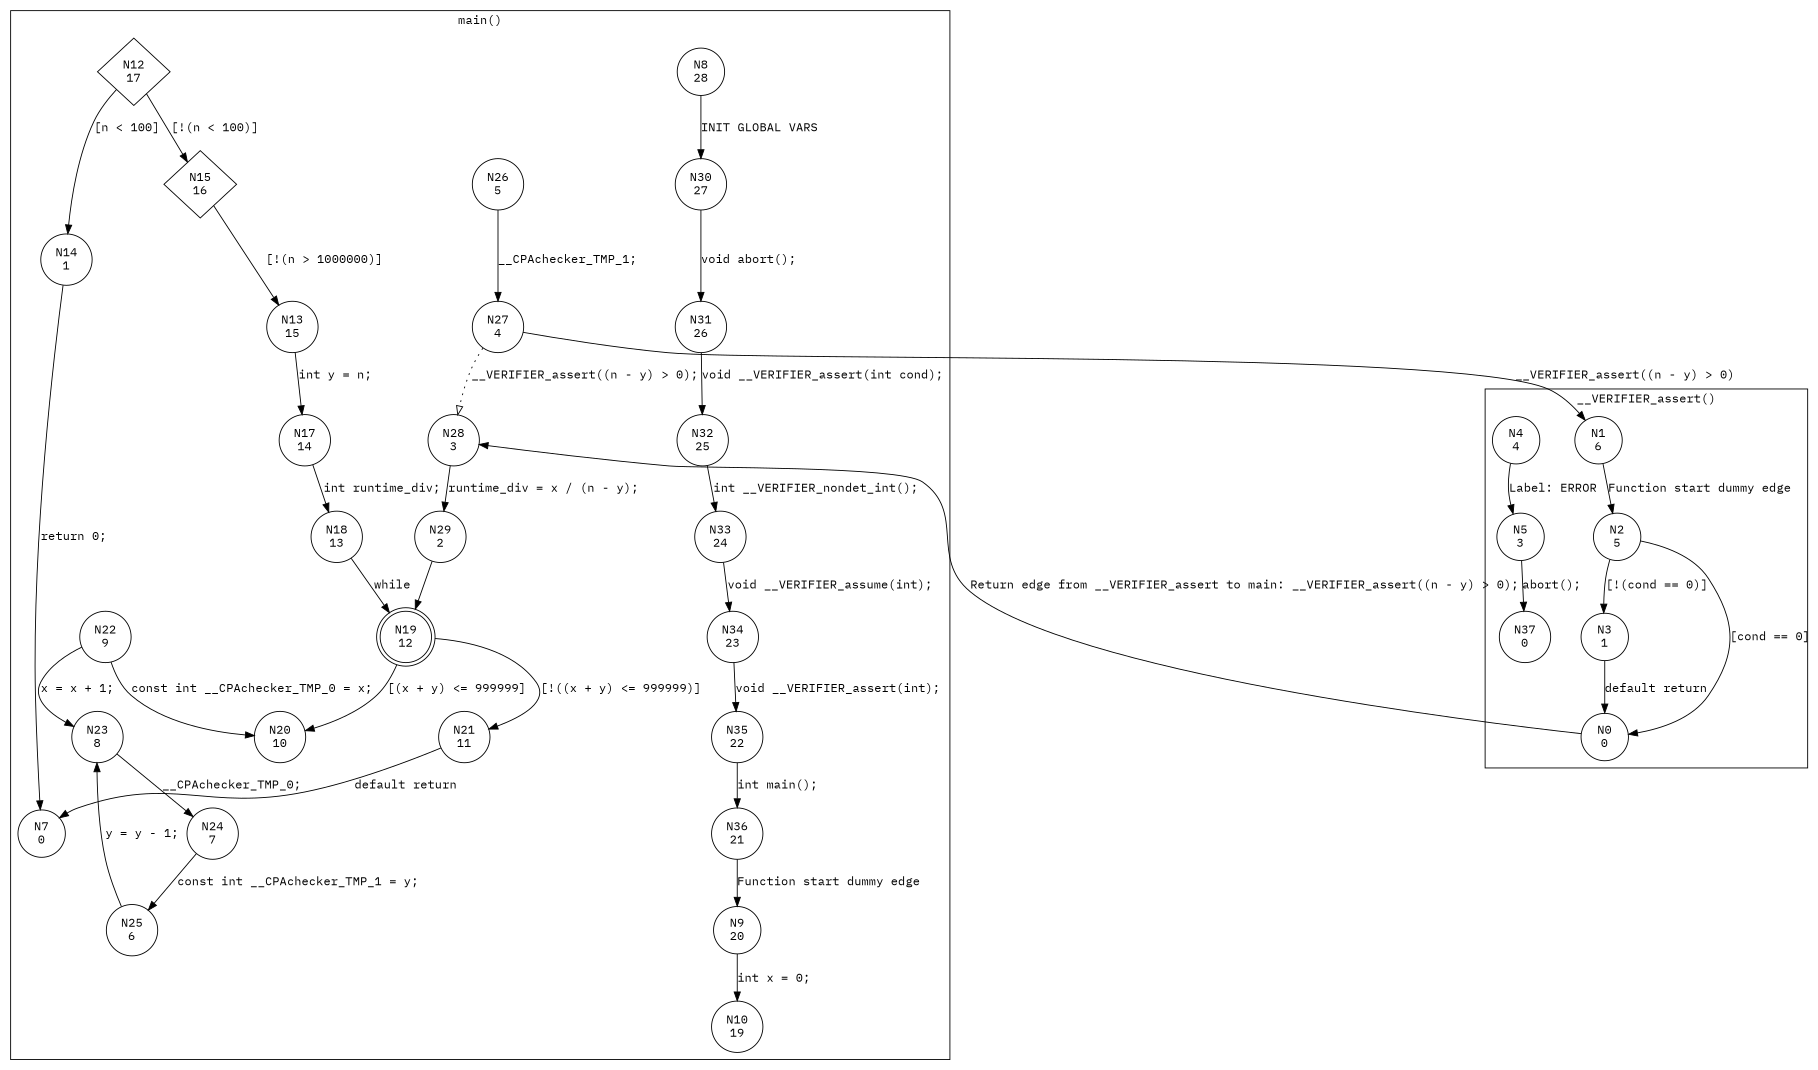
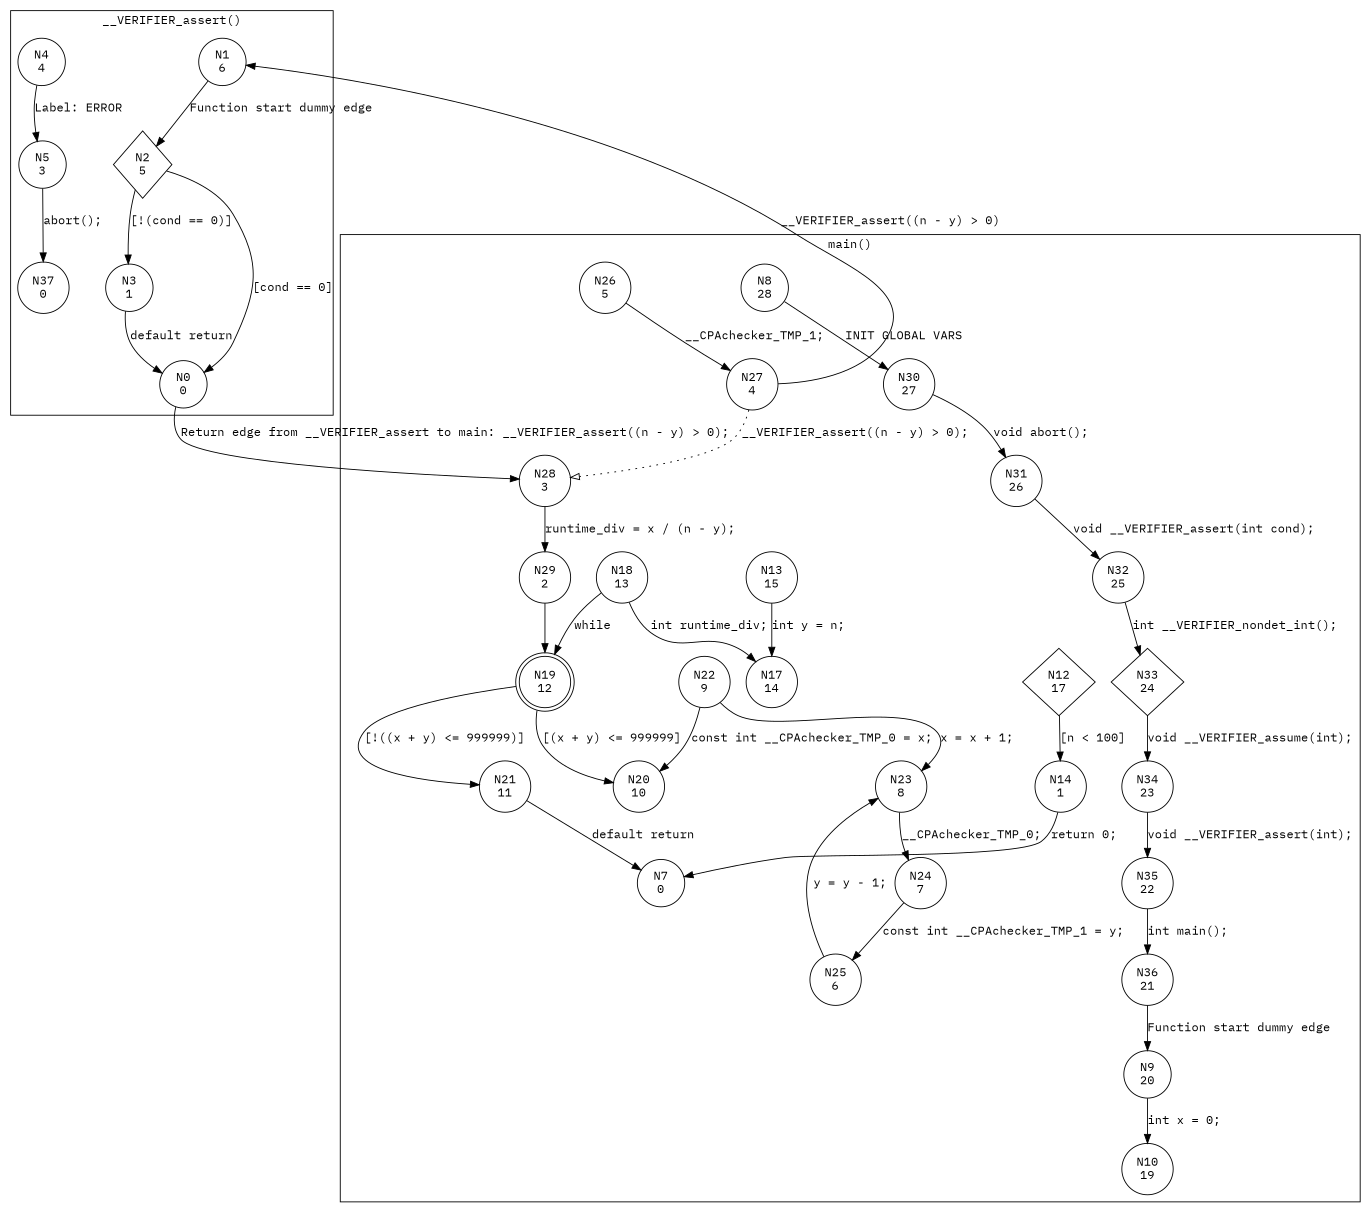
  digraph {
    fontname="IBM Plex Mono"
    node [fontname="IBM Plex Mono" shape=circle]
    edge [fontname="IBM Plex Mono"]
    n1 [label="N1\n6"]
-   n2 [label="N2\n5"]
+   n2 [label="N2\n5" shape=diamond]
    n3 [label="N3\n1"]
    n4 [label="N4\n4"]
    n5 [label="N0\n0"]
    n6 [label="N5\n3"]
    n7 [label="N37\n0"]
    n8 [label="N8\n28"]
    n9 [label="N30\n27"]
    n10 [label="N31\n26"]
    n11 [label="N32\n25"]
-   n12 [label="N33\n24"]
+   n12 [label="N33\n24" shape=diamond]
    n13 [label="N34\n23"]
    n14 [label="N35\n22"]
    n15 [label="N36\n21"]
    n16 [label="N9\n20"]
    n17 [label="N10\n19"]
    n18 [label="N12\n17" shape=diamond]
-   n19 [label="N15\n16" shape=diamond]
    n20 [label="N14\n1"]
    n21 [label="N13\n15"]
    n22 [label="N17\n14"]
    n23 [label="N18\n13"]
    n24 [label="N19\n12" shape=doublecircle]
    n25 [label="N21\n11"]
    n26 [label="N20\n10"]
    n27 [label="N7\n0"]
    n28 [label="N22\n9"]
    n29 [label="N23\n8"]
    n30 [label="N24\n7"]
    n31 [label="N25\n6"]
    n32 [label="N26\n5"]
    n33 [label="N27\n4"]
    n34 [label="N28\n3"]
    n35 [label="N29\n2"]
    subgraph cluster_1 {
      label="__VERIFIER_assert()"
      n1
      n2
      n3
      n4
      n5
      n6
      n7
    }
    subgraph cluster_2 {
      label="main()"
      n8
      n9
      n10
      n11
      n12
      n13
      n14
      n15
      n16
      n17
      n18
-     n19
      n20
      n21
      n22
      n23
      n24
      n25
      n26
      n27
      n28
      n29
      n30
      n31
      n32
      n33
      n34
      n35
    }
    n1 -> n2 [label="Function start dummy edge"]
    n2 -> n3 [label="[!(cond == 0)]"]
    n2 -> n5 [label="[cond == 0]"]
    n3 -> n5 [label="default return"]
    n4 -> n6 [label="Label: ERROR"]
    n5 -> n34 [label="Return edge from __VERIFIER_assert to main: __VERIFIER_assert((n - y) > 0);"]
    n6 -> n7 [label="abort();"]
    n8 -> n9 [label="INIT GLOBAL VARS"]
    n9 -> n10 [label="void abort();"]
    n10 -> n11 [label="void __VERIFIER_assert(int cond);"]
    n11 -> n12 [label="int __VERIFIER_nondet_int();"]
    n12 -> n13 [label="void __VERIFIER_assume(int);"]
    n13 -> n14 [label="void __VERIFIER_assert(int);"]
    n14 -> n15 [label="int main();"]
    n15 -> n16 [label="Function start dummy edge"]
    n16 -> n17 [label="int x = 0;"]
-   n18 -> n19 [label="[!(n < 100)]"]
    n18 -> n20 [label="[n < 100]"]
-   n19 -> n21 [label="[!(n > 1000000)]"]
    n20 -> n27 [label="return 0;"]
    n21 -> n22 [label="int y = n;"]
-   n22 -> n23 [label="int runtime_div;"]
+   n23 -> n22 [label="int runtime_div;"]
    n23 -> n24 [label=while]
    n24 -> n25 [label="[!((x + y) <= 999999)]"]
    n24 -> n26 [label="[(x + y) <= 999999]"]
    n25 -> n27 [label="default return"]
    n28 -> n26 [label="const int __CPAchecker_TMP_0 = x;"]
    n28 -> n29 [label="x = x + 1;"]
    n29 -> n30 [label="__CPAchecker_TMP_0;"]
    n30 -> n31 [label="const int __CPAchecker_TMP_1 = y;"]
    n31 -> n29 [label="y = y - 1;"]
    n32 -> n33 [label="__CPAchecker_TMP_1;"]
    n33 -> n1 [label="__VERIFIER_assert((n - y) > 0)"]
    n33 -> n34 [arrowhead=empty label="__VERIFIER_assert((n - y) > 0);" style=dotted]
    n34 -> n35 [label="runtime_div = x / (n - y);"]
    n35 -> n24
  }
